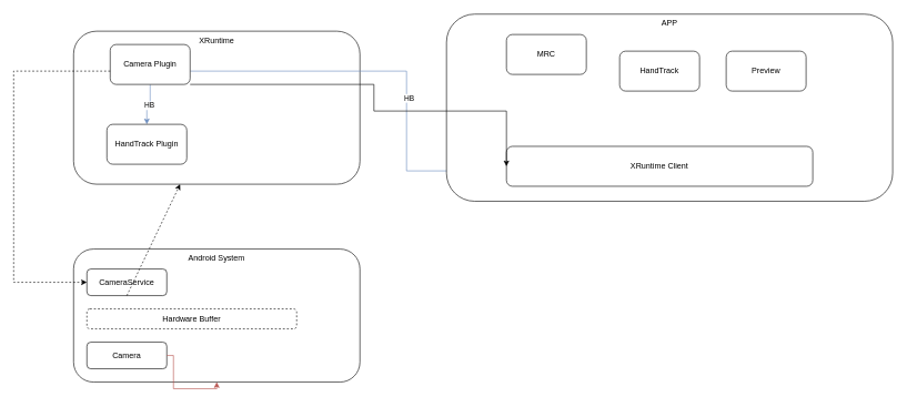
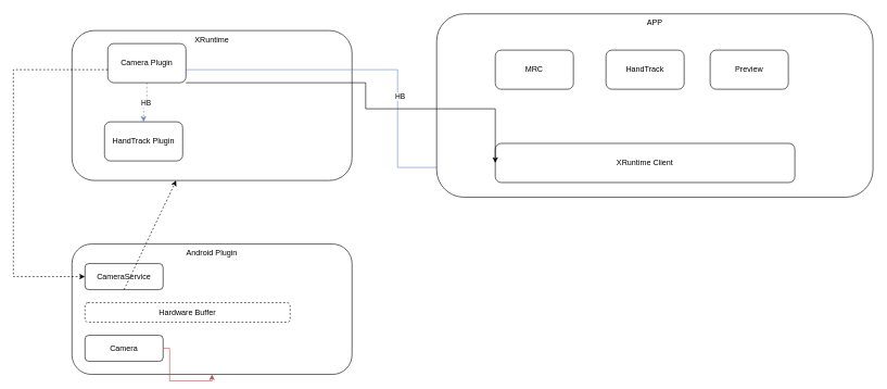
  <mxCell id="0" />
  <mxCell id="1" parent="0" />
  <mxCell id="2" value="XRuntime" style="rounded=1;whiteSpace=wrap;html=1;verticalAlign=top;" vertex="1" parent="1"><mxGeometry x="110" y="46" width="430" height="230" as="geometry" /></mxCell>
- <mxCell id="3" value="" style="edgeStyle=orthogonalEdgeStyle;rounded=0;orthogonalLoop=1;jettySize=auto;html=1;fillColor=#dae8fc;strokeColor=#6c8ebf;" edge="1" parent="1" source="7" target="8"><mxGeometry relative="1" as="geometry" /></mxCell>
+ <mxCell id="3" value="" style="edgeStyle=orthogonalEdgeStyle;rounded=0;orthogonalLoop=1;jettySize=auto;html=1;fillColor=#dae8fc;strokeColor=#6c8ebf;dashed=1;" edge="1" parent="1" source="7" target="8"><mxGeometry relative="1" as="geometry" /></mxCell>
  <mxCell id="4" value="HB" style="edgeLabel;html=1;align=center;verticalAlign=middle;resizable=0;points=[];" vertex="1" connectable="0" parent="3"><mxGeometry x="-0.011" y="1" relative="1" as="geometry"><mxPoint as="offset" /></mxGeometry></mxCell>
  <mxCell id="5" value="" style="edgeStyle=orthogonalEdgeStyle;rounded=0;orthogonalLoop=1;jettySize=auto;html=1;entryX=0;entryY=0.615;entryDx=0;entryDy=0;entryPerimeter=0;fillColor=#dae8fc;strokeColor=#6c8ebf;" edge="1" parent="1" source="7" target="17"><mxGeometry relative="1" as="geometry"><Array as="points"><mxPoint x="610" y="106" /><mxPoint x="610" y="256" /></Array></mxGeometry></mxCell>
  <mxCell id="6" value="HB" style="edgeLabel;html=1;align=center;verticalAlign=middle;resizable=0;points=[];" vertex="1" connectable="0" parent="5"><mxGeometry x="0.167" y="3" relative="1" as="geometry"><mxPoint as="offset" /></mxGeometry></mxCell>
  <mxCell id="7" value="Camera Plugin" style="rounded=1;whiteSpace=wrap;html=1;" vertex="1" parent="1"><mxGeometry x="165" y="66" width="120" height="60" as="geometry" /></mxCell>
  <mxCell id="8" value="HandTrack Plugin" style="rounded=1;whiteSpace=wrap;html=1;" vertex="1" parent="1"><mxGeometry x="160" y="186" width="120" height="60" as="geometry" /></mxCell>
- <mxCell id="9" value="Android System" style="rounded=1;whiteSpace=wrap;html=1;verticalAlign=top;movable=1;resizable=1;rotatable=1;deletable=1;editable=1;locked=0;connectable=1;container=0;" vertex="1" parent="1"><mxGeometry x="110" y="373.5" width="430" height="200" as="geometry" /></mxCell>
+ <mxCell id="9" value="Android Plugin" style="rounded=1;whiteSpace=wrap;html=1;verticalAlign=top;movable=1;resizable=1;rotatable=1;deletable=1;editable=1;locked=0;connectable=1;container=0;" vertex="1" parent="1"><mxGeometry x="110" y="373.5" width="430" height="200" as="geometry" /></mxCell>
  <mxCell id="10" value="Camera" style="rounded=1;whiteSpace=wrap;html=1;movable=1;resizable=1;rotatable=1;deletable=1;editable=1;locked=0;connectable=1;" vertex="1" parent="1"><mxGeometry x="130" y="513.5" width="120" height="40" as="geometry" /></mxCell>
  <mxCell id="11" value="CameraService" style="rounded=1;whiteSpace=wrap;html=1;movable=1;resizable=1;rotatable=1;deletable=1;editable=1;locked=0;connectable=1;" vertex="1" parent="1"><mxGeometry x="130" y="403.5" width="120" height="40" as="geometry" /></mxCell>
  <mxCell id="12" value="" style="endArrow=classic;html=1;rounded=0;exitX=1;exitY=0.5;exitDx=0;exitDy=0;strokeColor=#b85450;fillColor=#f8cecc;movable=1;resizable=1;rotatable=1;deletable=1;editable=1;locked=0;connectable=1;edgeStyle=orthogonalEdgeStyle;" edge="1" parent="1" source="10" target="9"><mxGeometry width="50" height="50" relative="1" as="geometry"><mxPoint x="47.305" y="323.5" as="sourcePoint" /><mxPoint x="-2.695" y="273.5" as="targetPoint" /></mxGeometry></mxCell>
  <mxCell id="13" value="" style="endArrow=classic;html=1;rounded=0;exitX=0.5;exitY=1;exitDx=0;exitDy=0;dashed=1;movable=1;resizable=1;rotatable=1;deletable=1;editable=1;locked=0;connectable=1;" edge="1" parent="1" source="11" target="2"><mxGeometry width="50" height="50" relative="1" as="geometry"><mxPoint x="510" y="323.5" as="sourcePoint" /><mxPoint x="560" y="273.5" as="targetPoint" /></mxGeometry></mxCell>
  <mxCell id="14" value="Hardware Buffer" style="rounded=1;whiteSpace=wrap;html=1;movable=1;resizable=1;rotatable=1;deletable=1;editable=1;locked=0;connectable=1;dashed=1;" vertex="1" parent="1"><mxGeometry x="130" y="463.5" width="315" height="30" as="geometry" /></mxCell>
  <mxCell id="15" value="" style="edgeStyle=orthogonalEdgeStyle;rounded=0;orthogonalLoop=1;jettySize=auto;html=1;entryX=0;entryY=0.5;entryDx=0;entryDy=0;dashed=1;" edge="1" parent="1" source="7" target="11"><mxGeometry relative="1" as="geometry"><Array as="points"><mxPoint x="20" y="106" /><mxPoint x="20" y="423" /></Array></mxGeometry></mxCell>
  <mxCell id="16" value="APP" style="rounded=1;whiteSpace=wrap;html=1;verticalAlign=top;movable=1;resizable=1;rotatable=1;deletable=1;editable=1;locked=0;connectable=1;" vertex="1" parent="1"><mxGeometry x="670" y="20.37" width="670" height="281.25" as="geometry" /></mxCell>
  <mxCell id="17" value="XRuntime Client" style="rounded=1;whiteSpace=wrap;html=1;" vertex="1" parent="1"><mxGeometry x="760" y="219.12" width="460" height="60" as="geometry" /></mxCell>
- <mxCell id="18" value="MRC" style="rounded=1;whiteSpace=wrap;html=1;" vertex="1" parent="1"><mxGeometry x="760" y="50.99" width="120" height="60" as="geometry" /></mxCell>
+ <mxCell id="18" value="MRC" style="rounded=1;whiteSpace=wrap;html=1;" vertex="1" parent="1"><mxGeometry x="760" y="75.99" width="120" height="60" as="geometry" /></mxCell>
  <mxCell id="19" value="Preview" style="rounded=1;whiteSpace=wrap;html=1;" vertex="1" parent="1"><mxGeometry x="1090" y="75.99" width="120" height="60" as="geometry" /></mxCell>
  <mxCell id="20" value="HandTrack" style="rounded=1;whiteSpace=wrap;html=1;" vertex="1" parent="1"><mxGeometry x="930" y="75.99" width="120" height="60" as="geometry" /></mxCell>
  <mxCell id="21" value="" style="endArrow=classic;html=1;rounded=0;edgeStyle=orthogonalEdgeStyle;entryX=0;entryY=0.5;entryDx=0;entryDy=0;" edge="1" parent="1" source="7" target="17"><mxGeometry width="50" height="50" relative="1" as="geometry"><mxPoint x="500" y="216" as="sourcePoint" /><mxPoint x="560" y="166" as="targetPoint" /><Array as="points"><mxPoint x="561" y="126" /><mxPoint x="561" y="166" /><mxPoint x="760" y="166" /></Array></mxGeometry></mxCell>
